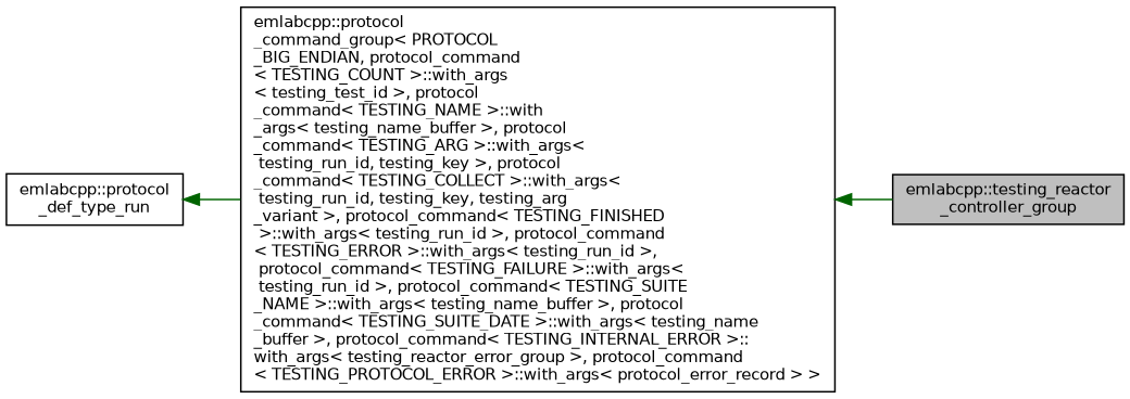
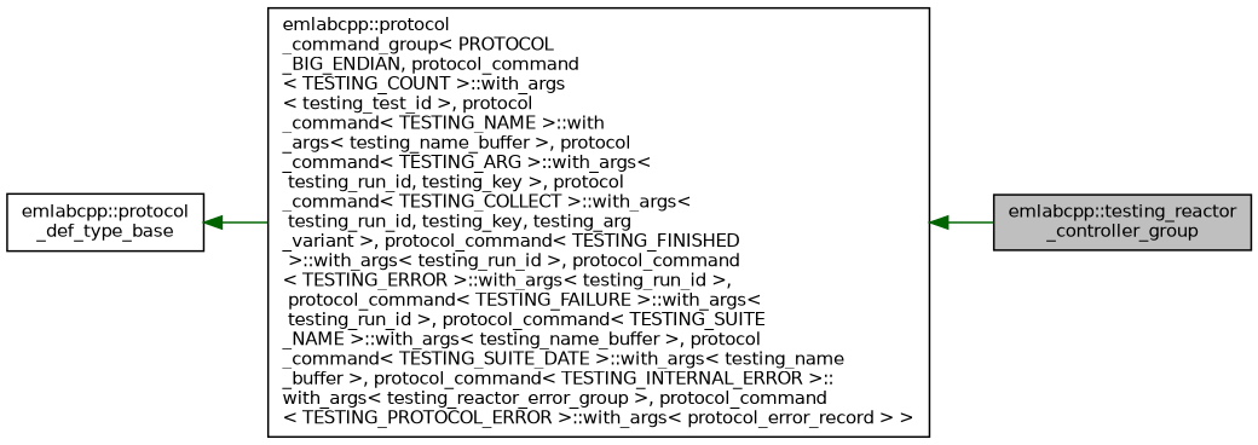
  digraph {
    rankdir=LR
    node [color=black fillcolor=white fontname=Helvetica fontsize=10 shape=record style=filled]
    edge [color=darkgreen dir=back fontname=Helvetica fontsize=10 labelfontname=Helvetica labelfontsize=10 style=solid]
    n1 [fillcolor=grey75 fontcolor=black height=0.2 label="emlabcpp::testing_reactor\l_controller_group" width=0.4]
    n2 [height=0.2 label="emlabcpp::protocol\l_command_group\< PROTOCOL\l_BIG_ENDIAN, protocol_command\l\< TESTING_COUNT \>::with_args\l\< testing_test_id \>, protocol\l_command\< TESTING_NAME \>::with\l_args\< testing_name_buffer \>, protocol\l_command\< TESTING_ARG \>::with_args\<\l testing_run_id, testing_key \>, protocol\l_command\< TESTING_COLLECT \>::with_args\<\l testing_run_id, testing_key, testing_arg\l_variant \>, protocol_command\< TESTING_FINISHED\l \>::with_args\< testing_run_id \>, protocol_command\l\< TESTING_ERROR \>::with_args\< testing_run_id \>,\l protocol_command\< TESTING_FAILURE \>::with_args\<\l testing_run_id \>, protocol_command\< TESTING_SUITE\l_NAME \>::with_args\< testing_name_buffer \>, protocol\l_command\< TESTING_SUITE_DATE \>::with_args\< testing_name\l_buffer \>, protocol_command\< TESTING_INTERNAL_ERROR \>::\lwith_args\< testing_reactor_error_group \>, protocol_command\l\< TESTING_PROTOCOL_ERROR \>::with_args\< protocol_error_record \> \>" width=0.4]
-   n3 [height=0.2 label="emlabcpp::protocol\l_def_type_run" width=0.4]
+   n3 [height=0.2 label="emlabcpp::protocol\l_def_type_base" width=0.4]
    n2 -> n1
    n3 -> n2
  }
